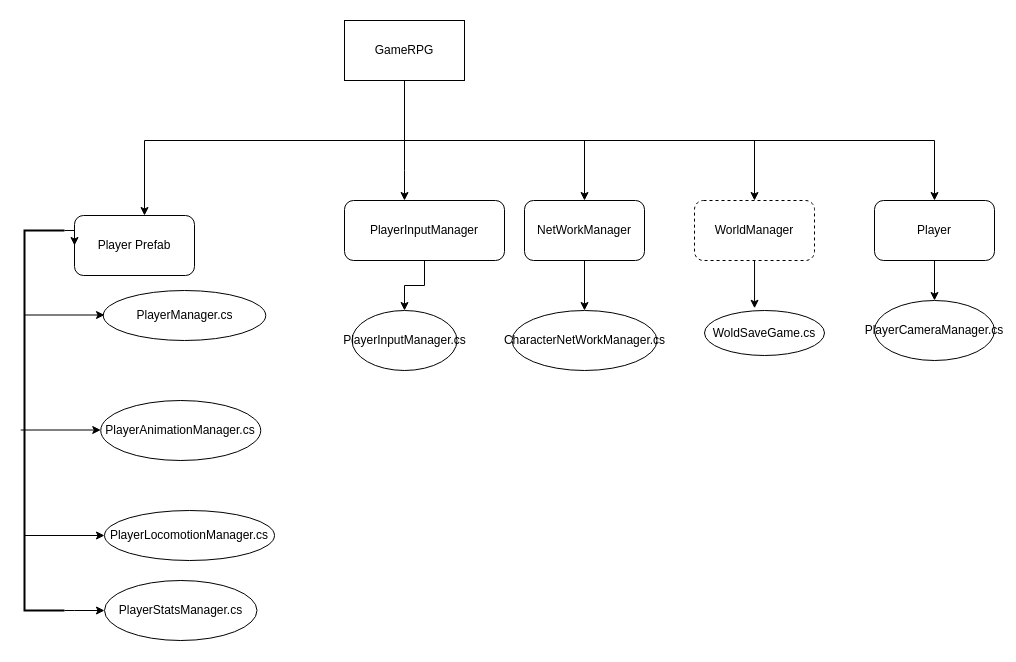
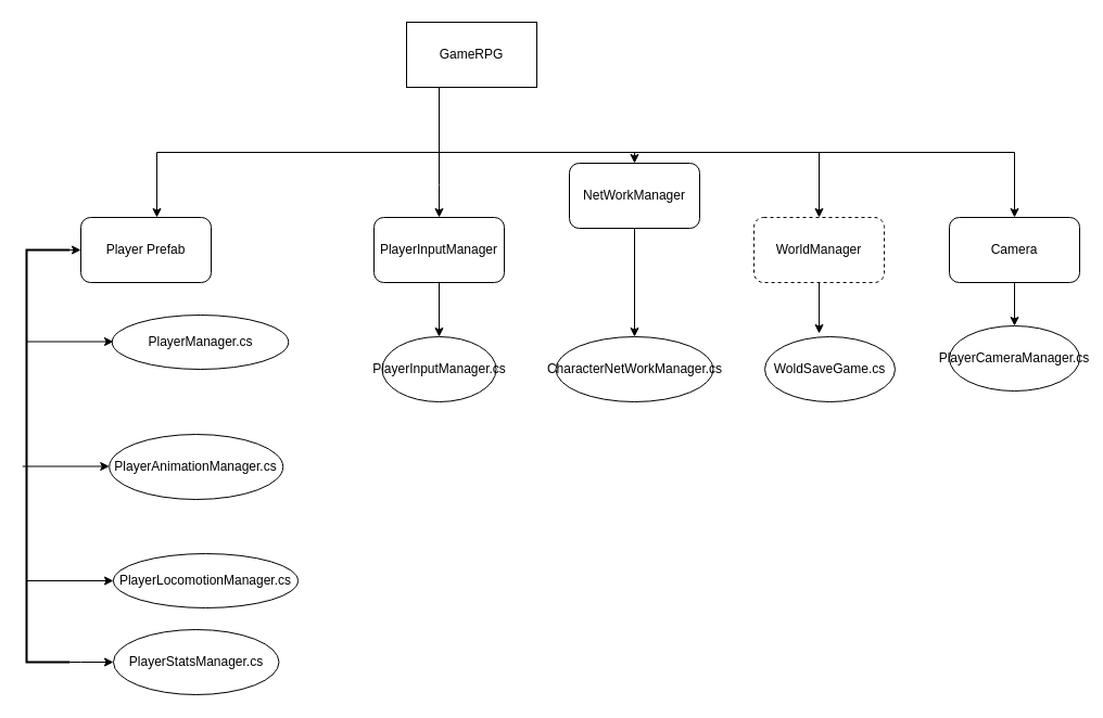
  <mxCell id="0" />
  <mxCell id="1" parent="0" />
  <mxCell id="2" style="edgeStyle=orthogonalEdgeStyle;rounded=0;orthogonalLoop=1;jettySize=auto;html=1;" parent="1" source="7" target="8" edge="1"><mxGeometry relative="1" as="geometry"><Array as="points"><mxPoint x="404" y="140" /><mxPoint x="144" y="140" /></Array></mxGeometry></mxCell>
  <mxCell id="3" style="edgeStyle=orthogonalEdgeStyle;rounded=0;orthogonalLoop=1;jettySize=auto;html=1;" parent="1" source="7" target="12" edge="1"><mxGeometry relative="1" as="geometry"><Array as="points"><mxPoint x="404" y="140" /><mxPoint x="584" y="140" /></Array></mxGeometry></mxCell>
  <mxCell id="4" style="edgeStyle=orthogonalEdgeStyle;rounded=0;orthogonalLoop=1;jettySize=auto;html=1;" parent="1" source="7" target="15" edge="1"><mxGeometry relative="1" as="geometry"><Array as="points"><mxPoint x="404" y="140" /><mxPoint x="934" y="140" /></Array></mxGeometry></mxCell>
  <mxCell id="5" style="edgeStyle=orthogonalEdgeStyle;rounded=0;orthogonalLoop=1;jettySize=auto;html=1;" parent="1" source="7" target="10" edge="1"><mxGeometry relative="1" as="geometry"><Array as="points"><mxPoint x="404" y="170" /><mxPoint x="404" y="170" /></Array></mxGeometry></mxCell>
  <mxCell id="6" style="edgeStyle=orthogonalEdgeStyle;rounded=0;orthogonalLoop=1;jettySize=auto;html=1;entryX=0.5;entryY=0;entryDx=0;entryDy=0;" parent="1" source="7" target="13" edge="1"><mxGeometry relative="1" as="geometry"><Array as="points"><mxPoint x="404" y="140" /><mxPoint x="754" y="140" /></Array></mxGeometry></mxCell>
- <mxCell id="7" value="GameRPG" style="rounded=0;whiteSpace=wrap;html=1;" parent="1" vertex="1"><mxGeometry x="344" y="20" width="120" height="60" as="geometry" /></mxCell>
- <mxCell id="8" value="Player Prefab" style="rounded=1;whiteSpace=wrap;html=1;" parent="1" vertex="1"><mxGeometry x="74" y="215" width="120" height="60" as="geometry" /></mxCell>
+ <mxCell id="7" value="GameRPG" style="rounded=0;whiteSpace=wrap;html=1;" parent="1" vertex="1"><mxGeometry x="374" y="20" width="120" height="60" as="geometry" /></mxCell>
+ <mxCell id="8" value="Player Prefab" style="rounded=1;whiteSpace=wrap;html=1;" parent="1" vertex="1"><mxGeometry x="74" y="200" width="120" height="60" as="geometry" /></mxCell>
  <mxCell id="9" value="" style="edgeStyle=orthogonalEdgeStyle;rounded=0;orthogonalLoop=1;jettySize=auto;html=1;" parent="1" source="10" target="16" edge="1"><mxGeometry relative="1" as="geometry" /></mxCell>
- <mxCell id="10" value="PlayerInputManager" style="rounded=1;whiteSpace=wrap;html=1;" parent="1" vertex="1"><mxGeometry x="344" y="200" width="160" height="60" as="geometry" /></mxCell>
+ <mxCell id="10" value="PlayerInputManager" style="rounded=1;whiteSpace=wrap;html=1;" parent="1" vertex="1"><mxGeometry x="344" y="200" width="120" height="60" as="geometry" /></mxCell>
  <mxCell id="11" style="edgeStyle=orthogonalEdgeStyle;rounded=0;orthogonalLoop=1;jettySize=auto;html=1;entryX=0.5;entryY=0;entryDx=0;entryDy=0;" parent="1" source="12" target="21" edge="1"><mxGeometry relative="1" as="geometry" /></mxCell>
- <mxCell id="12" value="NetWorkManager" style="rounded=1;whiteSpace=wrap;html=1;" parent="1" vertex="1"><mxGeometry x="524" y="200" width="120" height="60" as="geometry" /></mxCell>
+ <mxCell id="12" value="NetWorkManager" style="rounded=1;whiteSpace=wrap;html=1;" parent="1" vertex="1"><mxGeometry x="524" y="150" width="120" height="60" as="geometry" /></mxCell>
  <mxCell id="13" value="WorldManager" style="rounded=1;whiteSpace=wrap;html=1;dashed=1;" parent="1" vertex="1"><mxGeometry x="694" y="200" width="120" height="60" as="geometry" /></mxCell>
  <mxCell id="14" style="edgeStyle=orthogonalEdgeStyle;rounded=0;orthogonalLoop=1;jettySize=auto;html=1;" parent="1" source="15" target="28" edge="1"><mxGeometry relative="1" as="geometry" /></mxCell>
- <mxCell id="15" value="Player" style="rounded=1;whiteSpace=wrap;html=1;" parent="1" vertex="1"><mxGeometry x="874" y="200" width="120" height="60" as="geometry" /></mxCell>
+ <mxCell id="15" value="Camera" style="rounded=1;whiteSpace=wrap;html=1;" parent="1" vertex="1"><mxGeometry x="874" y="200" width="120" height="60" as="geometry" /></mxCell>
  <mxCell id="16" value="PlayerInputManager.cs" style="ellipse;whiteSpace=wrap;html=1;" parent="1" vertex="1"><mxGeometry x="351.5" y="310" width="105" height="60" as="geometry" /></mxCell>
  <mxCell id="17" value="PlayerManager.cs" style="ellipse;whiteSpace=wrap;html=1;" parent="1" vertex="1"><mxGeometry x="102.75" y="290" width="162.5" height="50" as="geometry" /></mxCell>
  <mxCell id="18" value="PlayerAnimationManager.cs" style="ellipse;whiteSpace=wrap;html=1;" parent="1" vertex="1"><mxGeometry x="100.25" y="400" width="160" height="60" as="geometry" /></mxCell>
  <mxCell id="19" value="PlayerLocomotionManager.cs" style="ellipse;whiteSpace=wrap;html=1;" parent="1" vertex="1"><mxGeometry x="104" y="510" width="170" height="50" as="geometry" /></mxCell>
  <mxCell id="20" value="PlayerStatsManager.cs" style="ellipse;whiteSpace=wrap;html=1;" parent="1" vertex="1"><mxGeometry x="104" y="580" width="152.5" height="60" as="geometry" /></mxCell>
  <mxCell id="21" value="CharacterNetWorkManager.cs" style="ellipse;whiteSpace=wrap;html=1;" parent="1" vertex="1"><mxGeometry x="511.5" y="310" width="145" height="60" as="geometry" /></mxCell>
  <mxCell id="22" style="edgeStyle=orthogonalEdgeStyle;rounded=0;orthogonalLoop=1;jettySize=auto;html=1;exitX=0;exitY=0.5;exitDx=0;exitDy=0;exitPerimeter=0;entryX=0;entryY=0.5;entryDx=0;entryDy=0;" parent="1" source="25" target="19" edge="1"><mxGeometry relative="1" as="geometry"><Array as="points"><mxPoint x="24" y="535" /></Array></mxGeometry></mxCell>
  <mxCell id="23" style="edgeStyle=orthogonalEdgeStyle;rounded=0;orthogonalLoop=1;jettySize=auto;html=1;exitX=1;exitY=1;exitDx=0;exitDy=0;exitPerimeter=0;entryX=0;entryY=0.5;entryDx=0;entryDy=0;" parent="1" source="25" target="20" edge="1"><mxGeometry relative="1" as="geometry"><Array as="points"><mxPoint x="74" y="610" /><mxPoint x="74" y="610" /></Array></mxGeometry></mxCell>
  <mxCell id="24" style="edgeStyle=orthogonalEdgeStyle;rounded=0;orthogonalLoop=1;jettySize=auto;html=1;exitX=1;exitY=0;exitDx=0;exitDy=0;exitPerimeter=0;entryX=0;entryY=0.5;entryDx=0;entryDy=0;" parent="1" source="25" target="8" edge="1"><mxGeometry relative="1" as="geometry" /></mxCell>
  <mxCell id="25" value="" style="strokeWidth=2;html=1;shape=mxgraph.flowchart.annotation_1;align=left;pointerEvents=1;" parent="1" vertex="1"><mxGeometry x="24" y="230" width="40" height="380" as="geometry" /></mxCell>
  <mxCell id="26" value="" style="edgeStyle=none;orthogonalLoop=1;jettySize=auto;html=1;rounded=0;" parent="1" edge="1"><mxGeometry width="80" relative="1" as="geometry"><mxPoint x="20.25" y="429.5" as="sourcePoint" /><mxPoint x="100.25" y="429.5" as="targetPoint" /><Array as="points" /></mxGeometry></mxCell>
  <mxCell id="27" value="" style="edgeStyle=none;orthogonalLoop=1;jettySize=auto;html=1;rounded=0;" parent="1" edge="1"><mxGeometry width="80" relative="1" as="geometry"><mxPoint x="24" y="314.5" as="sourcePoint" /><mxPoint x="104" y="314.5" as="targetPoint" /><Array as="points" /></mxGeometry></mxCell>
  <mxCell id="28" value="PlayerCameraManager.cs" style="ellipse;whiteSpace=wrap;html=1;" parent="1" vertex="1"><mxGeometry x="874" y="300" width="120" height="60" as="geometry" /></mxCell>
- <mxCell id="29" value="WoldSaveGame.cs" style="ellipse;whiteSpace=wrap;html=1;" parent="1" vertex="1"><mxGeometry x="704" y="310" width="120" height="45" as="geometry" /></mxCell>
+ <mxCell id="29" value="WoldSaveGame.cs" style="ellipse;whiteSpace=wrap;html=1;" parent="1" vertex="1"><mxGeometry x="704" y="310" width="120" height="60" as="geometry" /></mxCell>
  <mxCell id="30" style="edgeStyle=orthogonalEdgeStyle;rounded=0;orthogonalLoop=1;jettySize=auto;html=1;entryX=0.417;entryY=-0.05;entryDx=0;entryDy=0;entryPerimeter=0;" parent="1" source="13" target="29" edge="1"><mxGeometry relative="1" as="geometry" /></mxCell>
